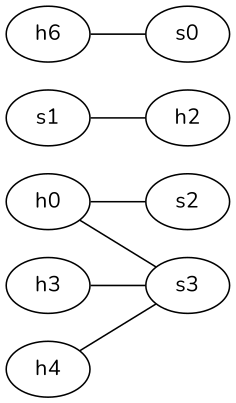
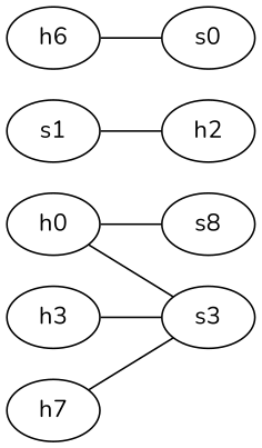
  graph {
    fontname=Nunito
    rankdir=LR
    node [fontname=Nunito]
    edge [fontname=Nunito]
    h0
-   s2
+   s2 [label=s8]
    s3
    s1
    h2
    n6 [label=h6]
    s0
    h3
-   h4
+   h4 [label=h7]
    h0 -- s2
    h0 -- s3
    s1 -- h2
    n6 -- s0
    h3 -- s3
    h4 -- s3
  }
